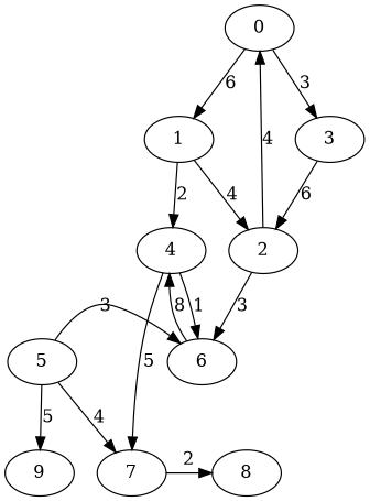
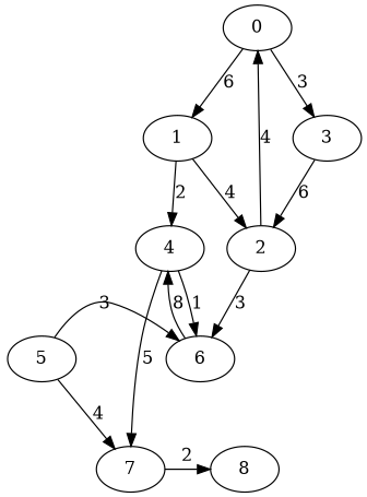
  digraph {
    rankdir=TB
    ranksep=equally
    0
    1
    3
    2
    4
    6
    5
    7
    8
-   9
    subgraph sub_1 {
      rank=same
      0
    }
    subgraph sub_2 {
      rank=same
      1
      3
    }
    subgraph sub_3 {
      rank=same
      2
      4
    }
    subgraph sub_4 {
      rank=same
      6
      5
    }
    subgraph sub_5 {
      rank=same
      7
      8
-     9
    }
    0 -> 1 [label=6]
    0 -> 3 [label=3]
    1 -> 2 [label=4]
    1 -> 4 [label=2]
    3 -> 2 [label=6]
    2 -> 0 [label=4]
    2 -> 6 [label=3]
    4 -> 6 [label=1]
    4 -> 7 [label=5]
    6 -> 4 [label=8]
    5 -> 6 [label=3]
    5 -> 7 [label=4]
-   5 -> 9 [label=5]
    7 -> 8 [label=2]
  }
